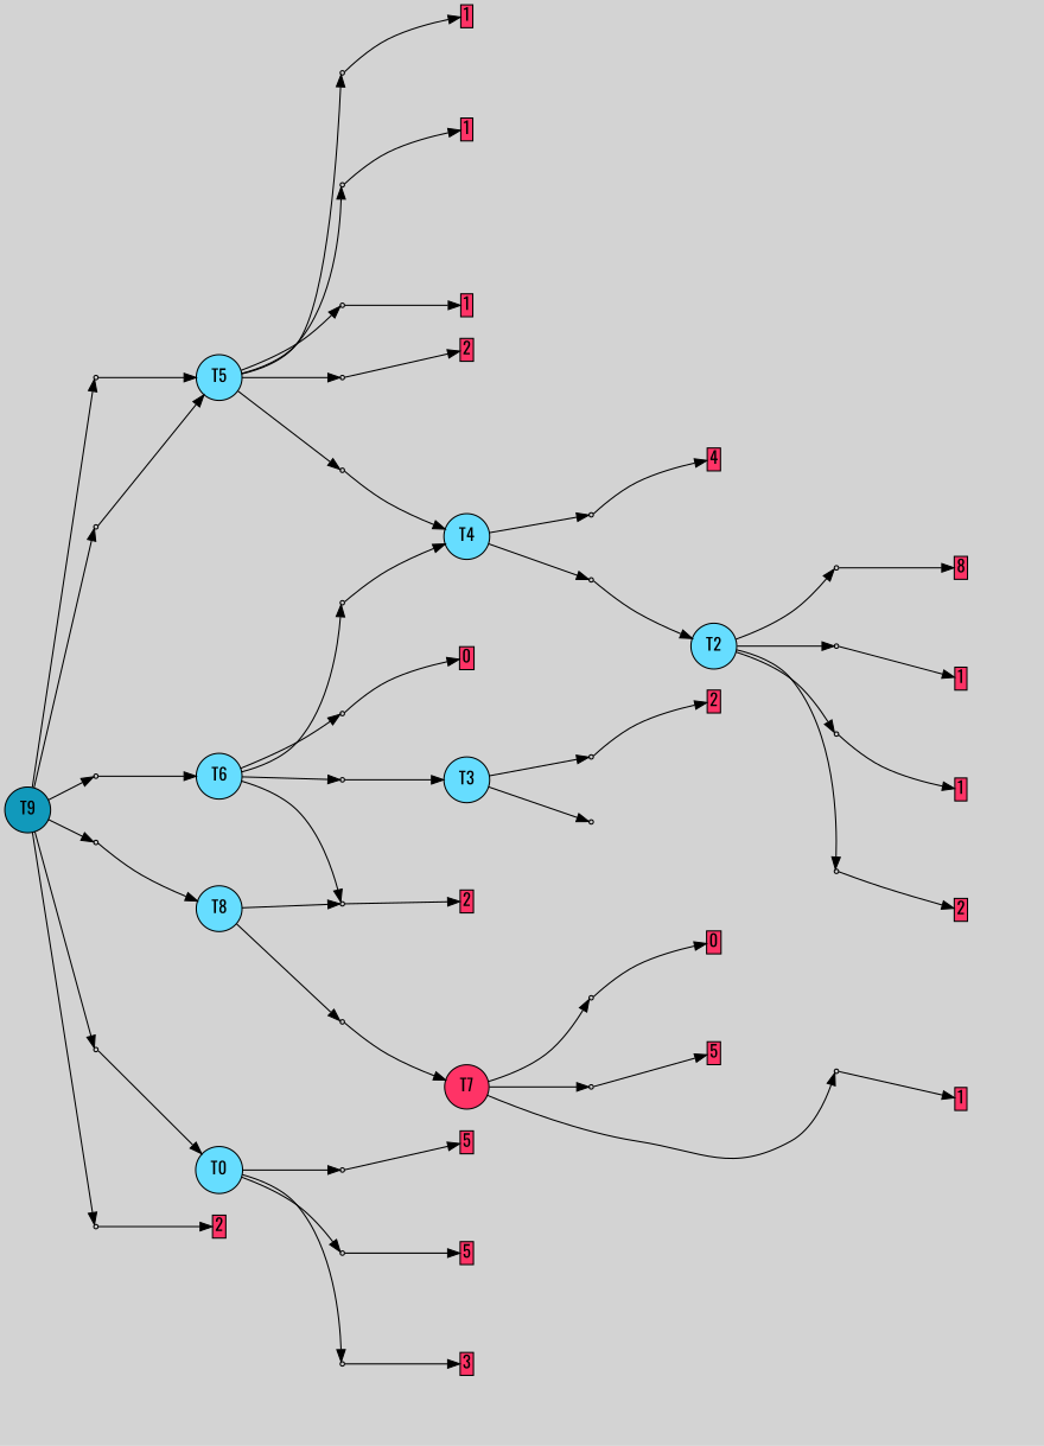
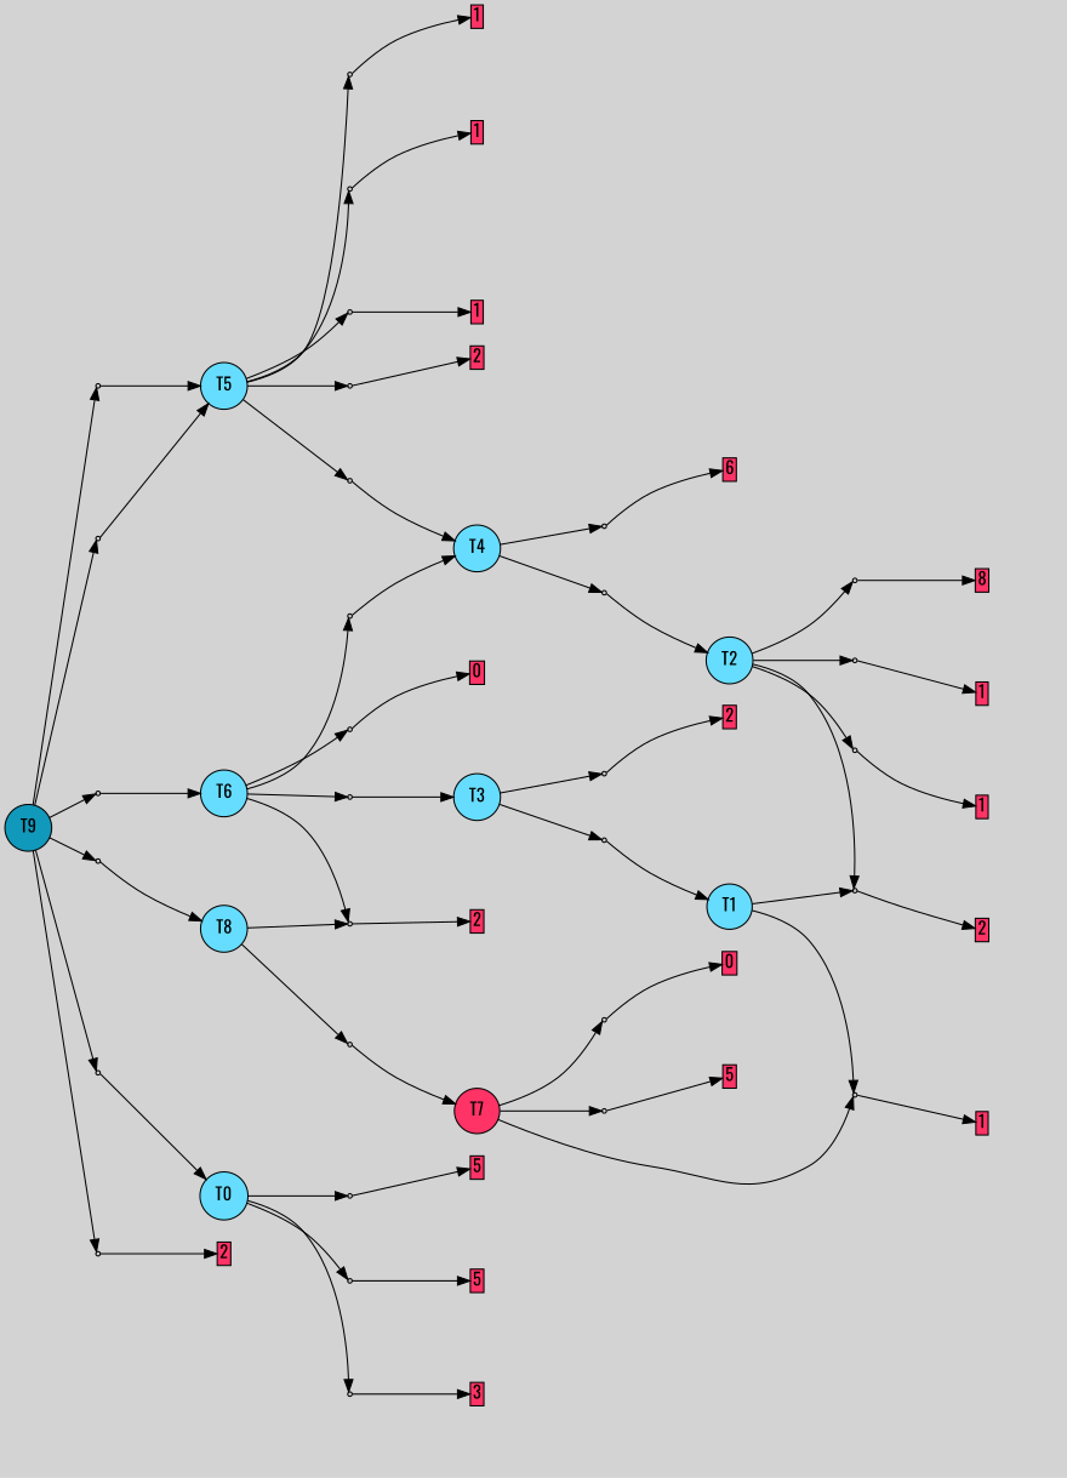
  digraph {
    bgcolor=lightgray
    fontname=Oswald
    rankdir=LR
    node [fontname=Oswald shape=box style=filled]
    edge [fontname=Oswald]
    T9 [fillcolor="#1199bb" shape=circle]
    P24 [fillcolor="#cccccc" shape=point]
    P25 [fillcolor="#cccccc" shape=point]
    P26 [fillcolor="#cccccc" shape=point]
    P27 [fillcolor="#cccccc" shape=point]
    P28 [fillcolor="#cccccc" shape=point]
    P29 [fillcolor="#cccccc" shape=point]
    T0 [fillcolor="#66ddff" shape=circle]
    P0 [fillcolor="#cccccc" shape=point]
    P1 [fillcolor="#cccccc" shape=point]
    P2 [fillcolor="#cccccc" shape=point]
    n12 [label="3|0&1|5#3|5#4|7#0|0&#92;n" style=invis]
    n13 [fillcolor="#ff3366" height=0 label=5 margin=0.03 width=0]
    n14 [label="6|0&0|1#0|7#4|0#2|7&#92;n" style=invis]
    n15 [fillcolor="#ff3366" height=0 label=3 margin=0.03 width=0]
    n16 [label="2|0&1|3#4|5#4|4#0|0&#92;n" style=invis]
    n17 [fillcolor="#ff3366" height=0 label=5 margin=0.03 width=0]
+   T1 [fillcolor="#66ddff" shape=circle]
    P3 [fillcolor="#cccccc" shape=point]
    P4 [fillcolor="#cccccc" shape=point]
    n21 [label="6|0&3|4#0|6#4|7#4|4&#92;n" style=invis]
    n22 [fillcolor="#ff3366" height=0 label=1 margin=0.03 width=0]
    n23 [label="6|0&3|5#2|6#4|0#0|0&#92;n" style=invis]
    n24 [fillcolor="#ff3366" height=0 label=2 margin=0.03 width=0]
    T2 [fillcolor="#66ddff" shape=circle]
    P5 [fillcolor="#cccccc" shape=point]
    P6 [fillcolor="#cccccc" shape=point]
    P7 [fillcolor="#cccccc" shape=point]
    n29 [label="6|0&3|4#0|6#4|7#4|4&#92;n" style=invis]
    n30 [fillcolor="#ff3366" height=0 label=1 margin=0.03 width=0]
    n31 [label="4|0&4|4#3|1#4|4#0|3&#92;n" style=invis]
    n32 [fillcolor="#ff3366" height=0 label=8 margin=0.03 width=0]
    n33 [label="7|0&3|0#3|7#0|0#2|0&#92;n" style=invis]
    n34 [fillcolor="#ff3366" height=0 label=1 margin=0.03 width=0]
    T3 [fillcolor="#66ddff" shape=circle]
    P8 [fillcolor="#cccccc" shape=point]
    P9 [fillcolor="#cccccc" shape=point]
    n38 [label="1|0&3|4#4|3#0|6#3|4&#92;n" style=invis]
    n39 [fillcolor="#ff3366" height=0 label=2 margin=0.03 width=0]
    n40 [label="7|0&1|0#4|2#0|6#2|6&#92;n" style=invis]
    T4 [fillcolor="#66ddff" shape=circle]
    P10 [fillcolor="#cccccc" shape=point]
    P11 [fillcolor="#cccccc" shape=point]
    n44 [label="0|0&2|3#1|3#2|0#0|1&#92;n" style=invis]
    n45 [label="3|0&1|5#4|6#2|7#0|1&#92;n" style=invis]
-   n46 [fillcolor="#ff3366" height=0 label=4 margin=0.03 width=0]
+   n46 [fillcolor="#ff3366" height=0 label=6 margin=0.03 width=0]
    T5 [fillcolor="#66ddff" shape=circle]
    P12 [fillcolor="#cccccc" shape=point]
    P13 [fillcolor="#cccccc" shape=point]
    P14 [fillcolor="#cccccc" shape=point]
    P15 [fillcolor="#cccccc" shape=point]
    P16 [fillcolor="#cccccc" shape=point]
    n53 [label="6|0&3|4#4|7#1|1#0|5&#92;n" style=invis]
    n54 [fillcolor="#ff3366" height=0 label=1 margin=0.03 width=0]
    n55 [label="6|0&3|5#2|6#4|0#0|0&#92;n" style=invis]
    n56 [fillcolor="#ff3366" height=0 label=2 margin=0.03 width=0]
    n57 [label="2|6&1|0#4|1#1|2#2|2&#92;n5|0&0|6#1|4#4|4#3|4&#92;n" style=invis]
    n58 [fillcolor="#ff3366" height=0 label=1 margin=0.03 width=0]
    n59 [label="4|0&3|7#4|1#4|5#0|2&#92;n" style=invis]
    n60 [label="2|0&2|1#3|1#0|7#4|7&#92;n" style=invis]
    n61 [fillcolor="#ff3366" height=0 label=1 margin=0.03 width=0]
    T6 [fillcolor="#66ddff" shape=circle]
    P17 [fillcolor="#cccccc" shape=point]
    P18 [fillcolor="#cccccc" shape=point]
    P19 [fillcolor="#cccccc" shape=point]
    P20 [fillcolor="#cccccc" shape=point]
    n67 [label="4|0&4|5#2|0#2|3#1|7&#92;n" style=invis]
    n68 [label="1|0&3|2#4|5#0|0#3|4&#92;n" style=invis]
    n69 [label="6|0&3|5#2|6#4|0#0|0&#92;n" style=invis]
    n70 [fillcolor="#ff3366" height=0 label=2 margin=0.03 width=0]
    n71 [label="3|0&2|2#3|7#3|6#4|2&#92;n" style=invis]
    n72 [fillcolor="#ff3366" height=0 label=0 margin=0.03 width=0]
    T7 [fillcolor="#ff3366" shape=circle]
    P21 [fillcolor="#cccccc" shape=point]
    P22 [fillcolor="#cccccc" shape=point]
    n76 [label="0|0&4|6#3|6#3|6#4|1&#92;n" style=invis]
    n77 [fillcolor="#ff3366" height=0 label=0 margin=0.03 width=0]
    n78 [label="3|0&1|5#3|5#4|7#0|0&#92;n" style=invis]
    n79 [fillcolor="#ff3366" height=0 label=5 margin=0.03 width=0]
    T8 [fillcolor="#66ddff" shape=circle]
    P23 [fillcolor="#cccccc" shape=point]
    n82 [label="7|0&2|2#3|7#3|6#4|2&#92;n" style=invis]
    n83 [label="6|0&2|3#2|2#4|4#4|0&#92;n" style=invis]
    n84 [label="0|0&4|3#3|6#3|6#4|1&#92;n" style=invis]
    n85 [label="7|0&3|7#4|3#0|5#1|3&#92;n" style=invis]
    n86 [label="7|0&4|3#0|1#0|1#2|5&#92;n" style=invis]
    n87 [label="0|5&1|5#0|4#4|3#3|1&#92;n2|0&1|0#0|5#1|5#2|2&#92;n" style=invis]
    n88 [label="2|0&3|5#2|7#2|5#1|7&#92;n" style=invis]
    n89 [fillcolor="#ff3366" height=0 label=2 margin=0.03 width=0]
    subgraph sub_1 {
      rank=same
      T9
    }
    T9 -> P24
    T9 -> P25
    T9 -> P26
    T9 -> P27
    T9 -> P28
    T9 -> P29
    P24 -> T5
    P24 -> n83 [style=invis]
    P25 -> T8
    P25 -> n84 [style=invis]
    P26 -> T0
    P26 -> n85 [style=invis]
    P27 -> T6
    P27 -> n86 [style=invis]
    P28 -> T5
    P28 -> n87 [style=invis]
    P29 -> n88 [style=invis]
    P29 -> n89
    T0 -> P0
    T0 -> P1
    T0 -> P2
    P0 -> n12 [style=invis]
    P0 -> n13
    P1 -> n14 [style=invis]
    P1 -> n15
    P2 -> n16 [style=invis]
    P2 -> n17
+   T1 -> P3
+   T1 -> P4
    P3 -> n21 [style=invis]
    P3 -> n22
    P4 -> n23 [style=invis]
    P4 -> n24
    T2 -> P4
    T2 -> P5
    T2 -> P6
    T2 -> P7
    P5 -> n29 [style=invis]
    P5 -> n30
    P6 -> n31 [style=invis]
    P6 -> n32
    P7 -> n33 [style=invis]
    P7 -> n34
    T3 -> P8
    T3 -> P9
    P8 -> n38 [style=invis]
    P8 -> n39
+   P9 -> T1
    P9 -> n40 [style=invis]
    T4 -> P10
    T4 -> P11
    P10 -> T2
    P10 -> n44 [style=invis]
    P11 -> n45 [style=invis]
    P11 -> n46
    T5 -> P12
    T5 -> P13
    T5 -> P14
    T5 -> P15
    T5 -> P16
    P12 -> n53 [style=invis]
    P12 -> n54
    P13 -> n55 [style=invis]
    P13 -> n56
    P14 -> n57 [style=invis]
    P14 -> n58
    P15 -> T4
    P15 -> n59 [style=invis]
    P16 -> n60 [style=invis]
    P16 -> n61
    T6 -> P17
    T6 -> P18
    T6 -> P19
    T6 -> P20
    P17 -> T4
    P17 -> n67 [style=invis]
    P18 -> T3
    P18 -> n68 [style=invis]
    P19 -> n69 [style=invis]
    P19 -> n70
    P20 -> n71 [style=invis]
    P20 -> n72
    T7 -> P3
    T7 -> P21
    T7 -> P22
    P21 -> n76 [style=invis]
    P21 -> n77
    P22 -> n78 [style=invis]
    P22 -> n79
    T8 -> P19
    T8 -> P23
    P23 -> T7
    P23 -> n82 [style=invis]
  }
